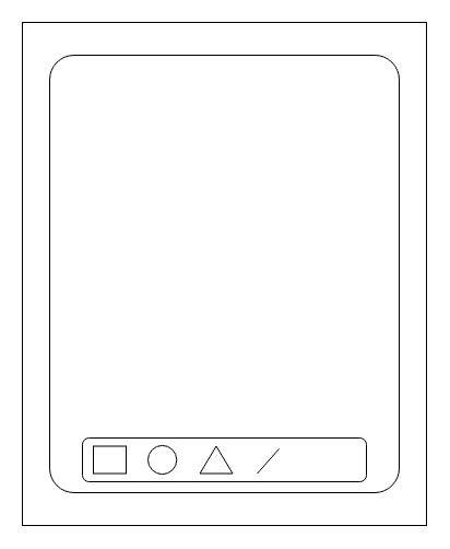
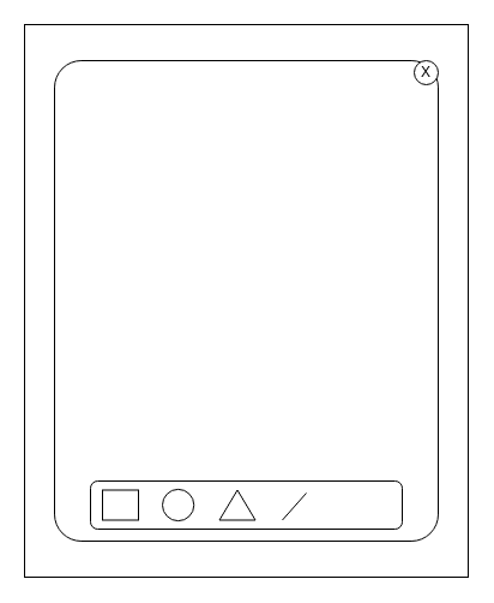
  <mxCell id="0" />
  <mxCell id="1" parent="0" />
  <mxCell id="2" value="" style="rounded=0;whiteSpace=wrap;html=1;" vertex="1" parent="1"><mxGeometry x="20" y="20" width="370" height="460" as="geometry" /></mxCell>
  <mxCell id="3" value="" style="rounded=1;whiteSpace=wrap;html=1;arcSize=7;" vertex="1" parent="1"><mxGeometry x="45" y="50" width="320" height="400" as="geometry" /></mxCell>
  <mxCell id="4" value="" style="rounded=1;whiteSpace=wrap;html=1;" vertex="1" parent="1"><mxGeometry x="75" y="400" width="260" height="40" as="geometry" /></mxCell>
  <mxCell id="5" value="" style="rounded=0;whiteSpace=wrap;html=1;" vertex="1" parent="1"><mxGeometry x="85" y="407.5" width="30" height="25" as="geometry" /></mxCell>
  <mxCell id="6" value="" style="ellipse;whiteSpace=wrap;html=1;aspect=fixed;" vertex="1" parent="1"><mxGeometry x="135" y="406.88" width="26.25" height="26.25" as="geometry" /></mxCell>
  <mxCell id="7" value="" style="triangle;whiteSpace=wrap;html=1;rotation=-90;" vertex="1" parent="1"><mxGeometry x="185" y="405.01" width="25" height="30" as="geometry" /></mxCell>
  <mxCell id="8" value="" style="endArrow=none;html=1;" edge="1" parent="1"><mxGeometry width="50" height="50" relative="1" as="geometry"><mxPoint x="235" y="432.5" as="sourcePoint" /><mxPoint x="255" y="410" as="targetPoint" /></mxGeometry></mxCell>
+ <mxCell id="9" value="X" style="ellipse;whiteSpace=wrap;html=1;aspect=fixed;" vertex="1" parent="1"><mxGeometry x="345" y="50" width="20" height="20" as="geometry" /></mxCell>
